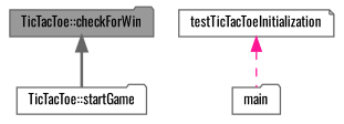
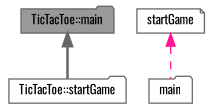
  digraph {
    fontname=Oswald
    rankdir=TB
    node [color=grey40 fillcolor=white fontname=Oswald fontsize=10 shape=folder style=filled]
    edge [dir=back fontname=Oswald fontsize=10 labelfontname=Helvetica labelfontsize=10]
-   n1 [color=gray40 fillcolor=grey60 fontcolor=black height=0.2 label="TicTacToe::checkForWin" width=0.4]
+   n1 [color=gray40 fillcolor=grey60 fontcolor=black height=0.2 label="TicTacToe::main" width=0.4]
    n2 [height=0.2 label="TicTacToe::startGame" width=0.4]
-   n3 [height=0.2 label=testTicTacToeInitialization shape=note width=0.4]
+   n3 [height=0.2 label=startGame shape=note width=0.4]
    n4 [height=0.2 label=main width=0.4]
    n1 -> n2 [color=gray40 style=bold]
    n3 -> n4 [color=deeppink style=dashed]
  }
